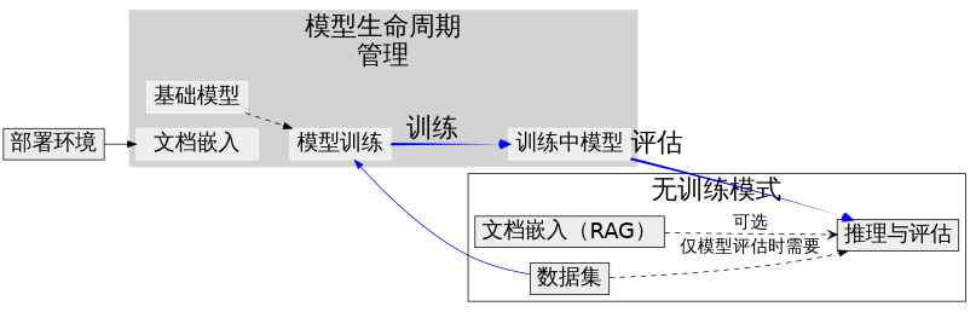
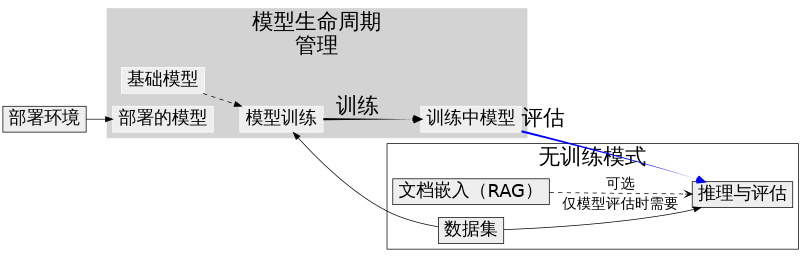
  digraph {
    rankdir=LR
    splines=spline
    node [color=black fillcolor="#eeeeee" fontname=Helvetica fontsize=25 shape=box style=filled]
    edge [fontname=Helvetica fontsize=20]
    n1 [label="文档嵌入（RAG）" width=0.3]
    n2 [label="推理与评估" width=0.3]
    n3 [label="数据集" width=0.3]
    n4 [color=white label="基础模型" width=0.3]
    n5 [color=white label="模型训练" width=0.3]
    n6 [color=white label="训练中模型" width=0.3]
-   n7 [color=white label="文档嵌入" width=0.3]
+   n7 [color=white label="部署的模型" width=0.3]
    n8 [label="部署环境" style="filled,solid" width=0.3]
    subgraph cluster_1 {
      fontsize=30
      label="无训练模式"
      n1
      n2
      n3
    }
    subgraph cluster_2 {
      color=lightgrey
      fontsize=30
      label="模型生命周期\n管理"
      style=filled
      n4
      n5
      n6
      n7
    }
    n1 -> n2 [arrowhead=vee label="可选" style=dashed]
-   n3 -> n2 [label="仅模型评估时需要" style=dashed]
-   n3 -> n5 [color=blue]
+   n3 -> n2 [label="仅模型评估时需要"]
+   n3 -> n5
    n4 -> n5 [style=dashed]
-   n5 -> n6 [arrowhead=vee color=blue fontsize=30 label="训练" penwidth=3 style="bold,tapered"]
+   n5 -> n6 [arrowhead=vee color=black fontsize=30 label="训练" penwidth=3 style="bold,tapered"]
    n6 -> n2 [arrowhead=vee color=blue fontsize=30 labelangle=35 labeldistance=4 penwidth=3 style="bold,tapered" taillabel="评估"]
    n8 -> n7
  }
